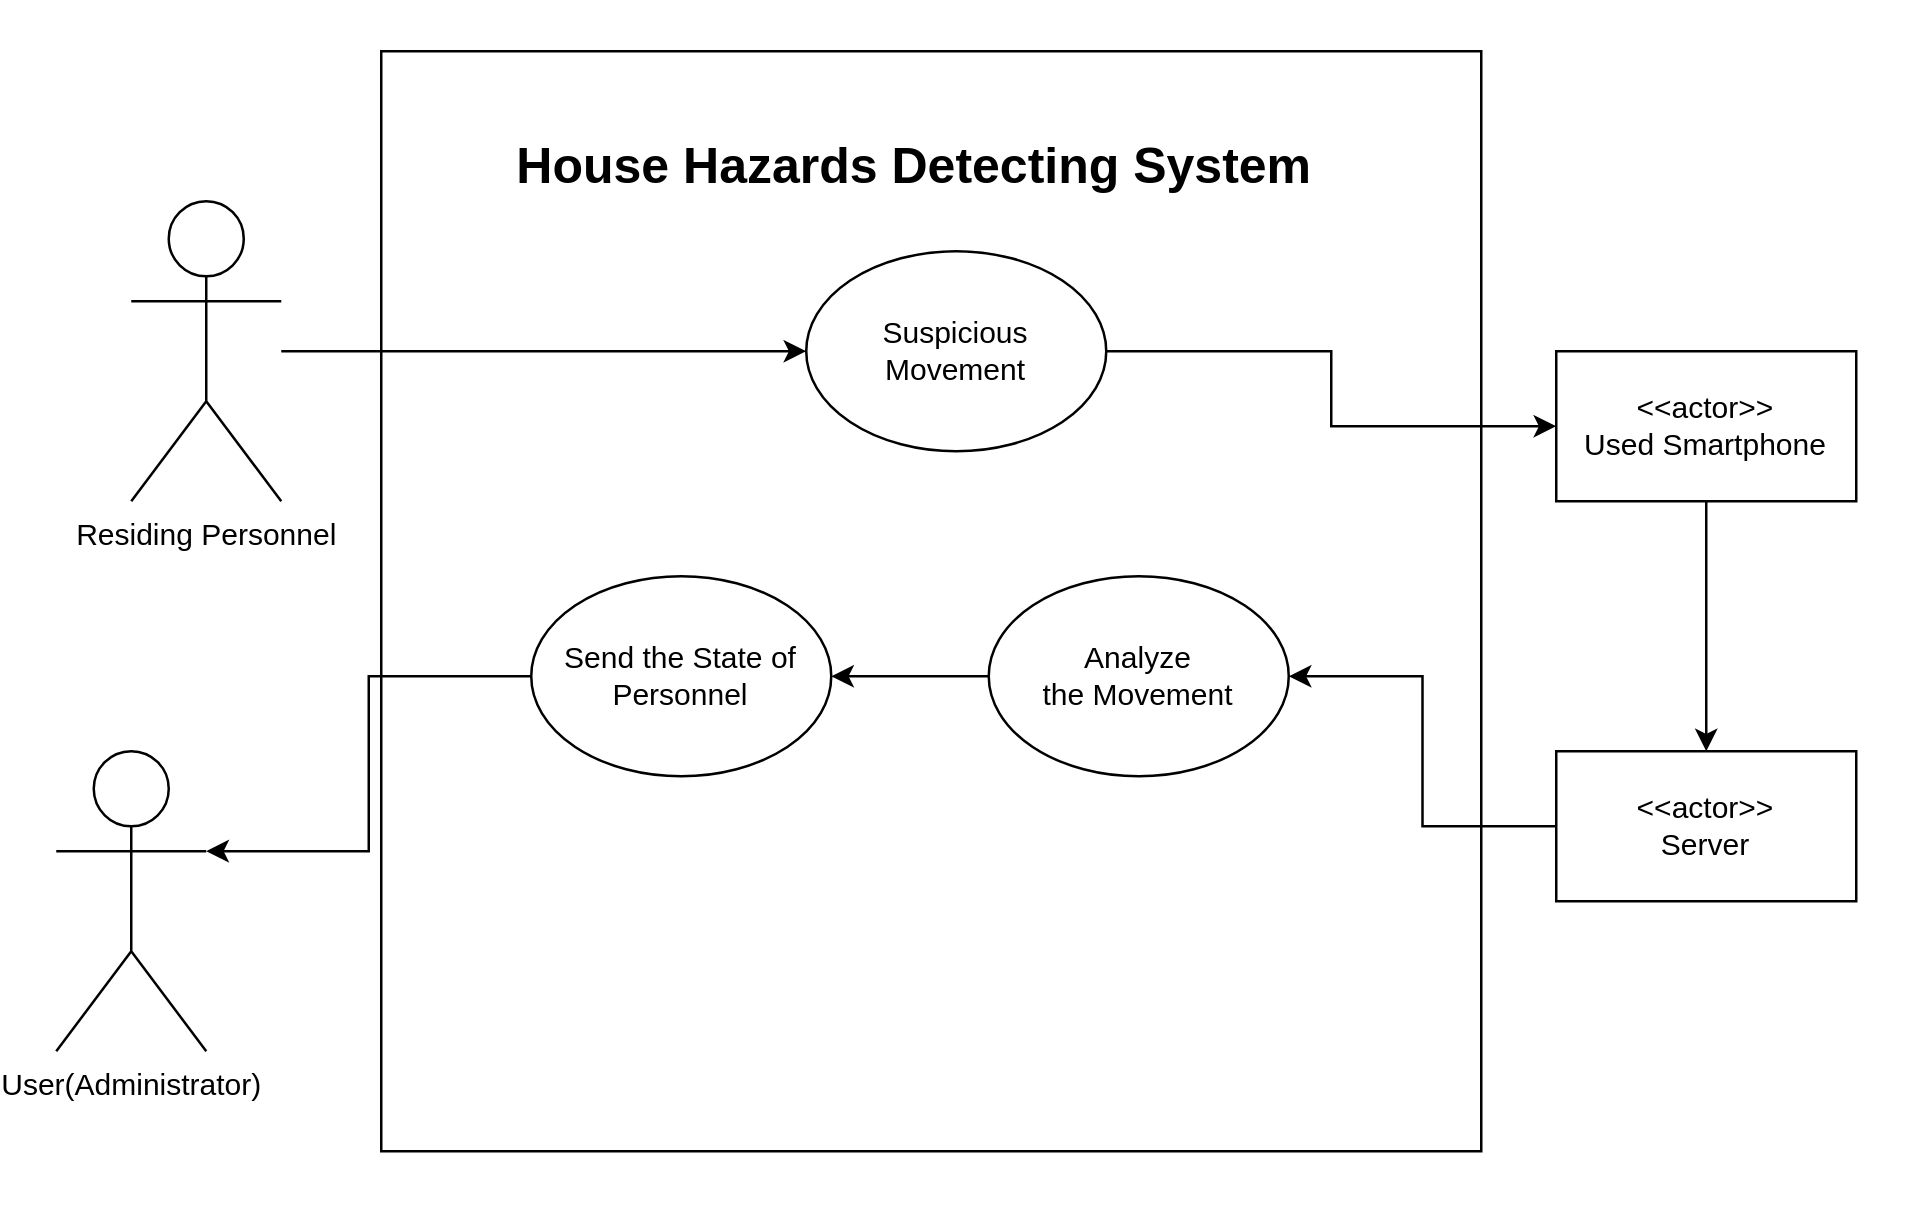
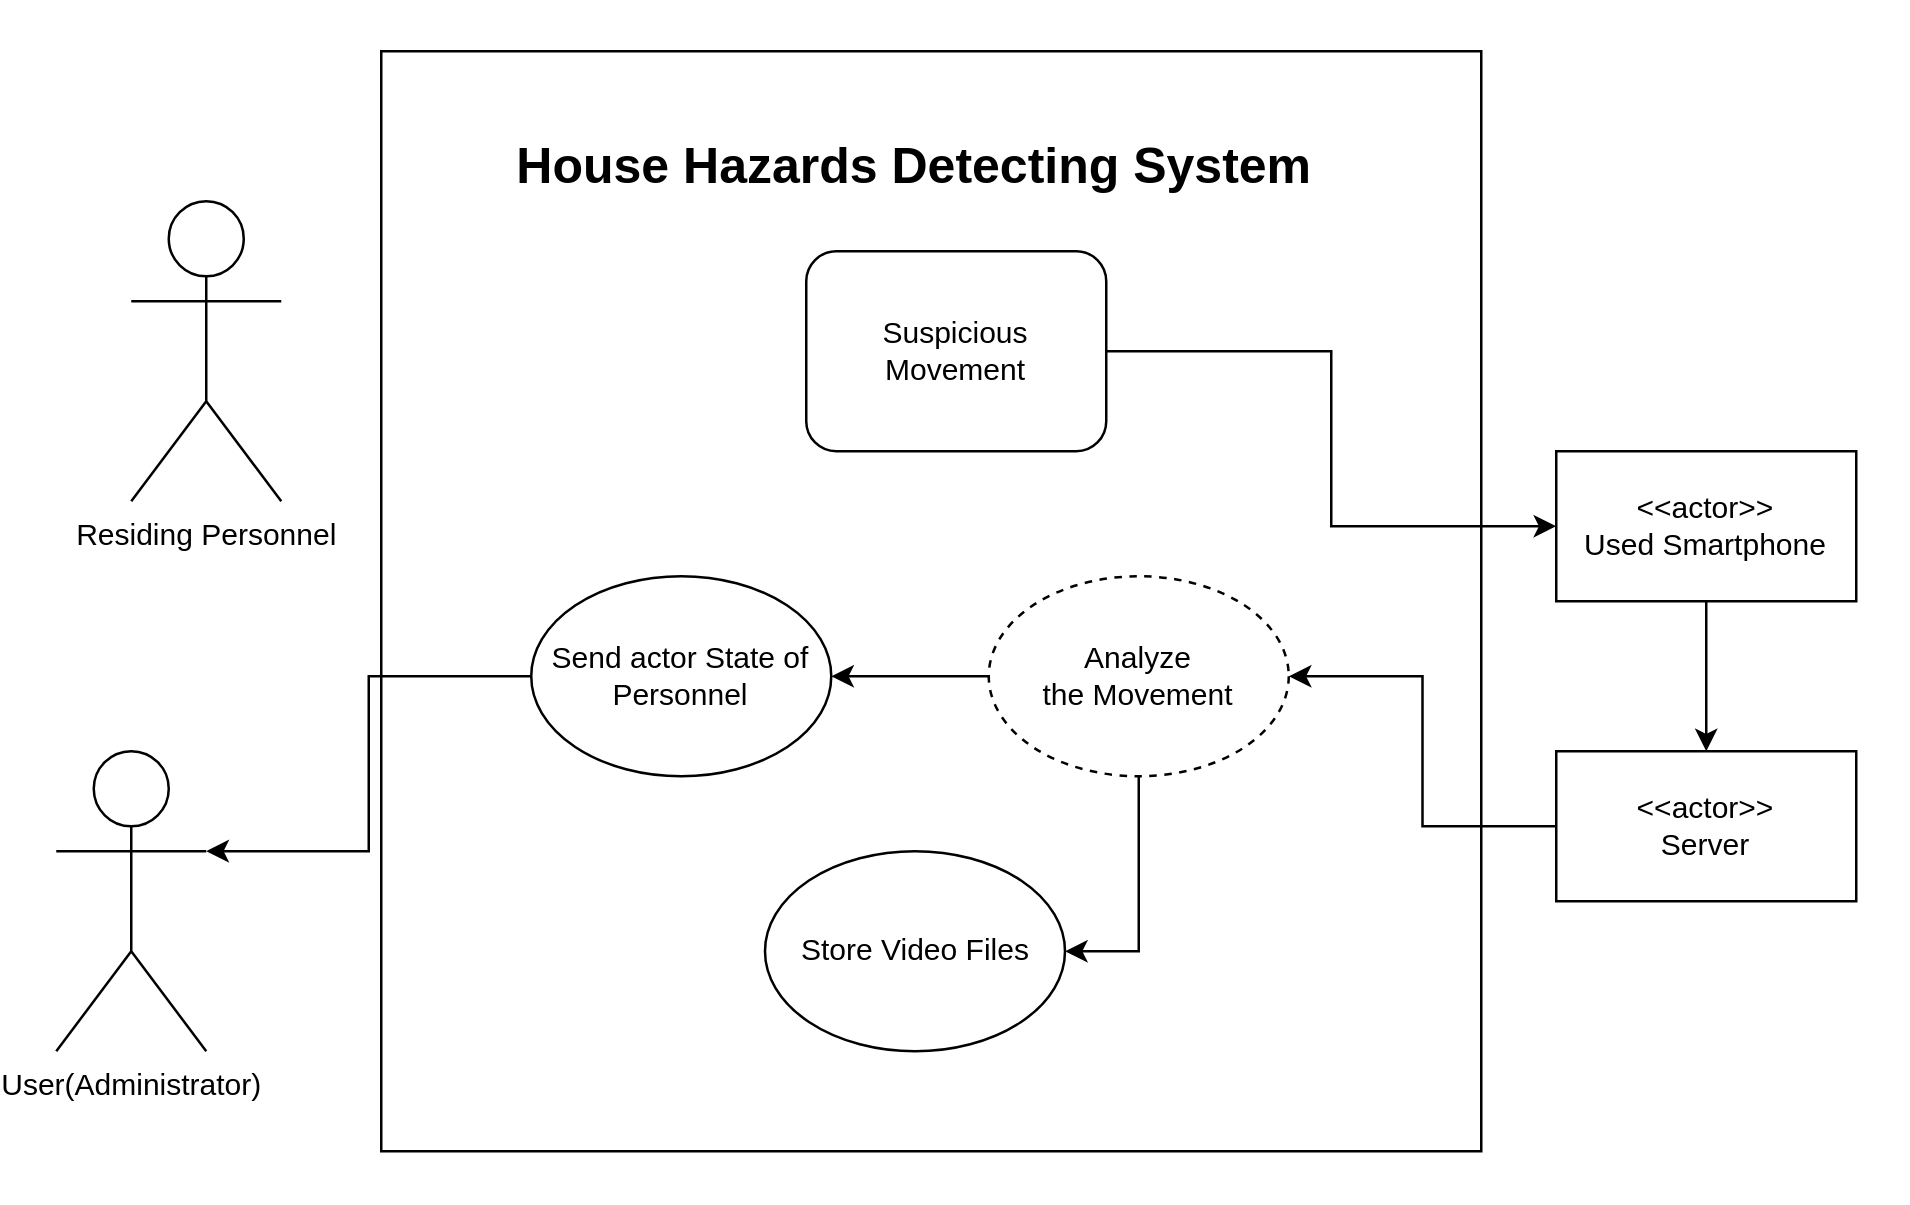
  <mxCell id="0" />
  <mxCell id="1" parent="0" />
  <mxCell id="2" value="" style="rounded=0;whiteSpace=wrap;html=1;" vertex="1" parent="1"><mxGeometry x="150" y="20" width="440" height="440" as="geometry" /></mxCell>
  <mxCell id="3" value="User(Administrator)" style="shape=umlActor;verticalLabelPosition=bottom;labelBackgroundColor=#ffffff;verticalAlign=top;html=1;outlineConnect=0;" vertex="1" parent="1"><mxGeometry x="20" y="300" width="60" height="120" as="geometry" /></mxCell>
- <mxCell id="4" style="edgeStyle=orthogonalEdgeStyle;rounded=0;orthogonalLoop=1;jettySize=auto;html=1;" edge="1" parent="1" source="5" target="8"><mxGeometry relative="1" as="geometry" /></mxCell>
  <mxCell id="5" value="Residing Personnel" style="shape=umlActor;verticalLabelPosition=bottom;labelBackgroundColor=#ffffff;verticalAlign=top;html=1;outlineConnect=0;" vertex="1" parent="1"><mxGeometry x="50" y="80" width="60" height="120" as="geometry" /></mxCell>
  <mxCell id="6" value="&lt;b&gt;&lt;font style=&quot;font-size: 20px&quot;&gt;House Hazards Detecting System&lt;/font&gt;&lt;/b&gt;" style="text;html=1;strokeColor=none;fillColor=none;align=center;verticalAlign=middle;whiteSpace=wrap;rounded=0;" vertex="1" parent="1"><mxGeometry x="157" y="30" width="413" height="70" as="geometry" /></mxCell>
  <mxCell id="7" style="edgeStyle=orthogonalEdgeStyle;rounded=0;orthogonalLoop=1;jettySize=auto;html=1;exitX=1;exitY=0.5;exitDx=0;exitDy=0;" edge="1" parent="1" source="8" target="10"><mxGeometry relative="1" as="geometry" /></mxCell>
- <mxCell id="8" value="&lt;div&gt;Suspicious &lt;br&gt;&lt;/div&gt;&lt;div&gt;Movement&lt;/div&gt;" style="ellipse;whiteSpace=wrap;html=1;" vertex="1" parent="1"><mxGeometry x="320" y="100" width="120" height="80" as="geometry" /></mxCell>
+ <mxCell id="8" value="&lt;div&gt;Suspicious &lt;br&gt;&lt;/div&gt;&lt;div&gt;Movement&lt;/div&gt;" style="whiteSpace=wrap;html=1;rounded=1;" vertex="1" parent="1"><mxGeometry x="320" y="100" width="120" height="80" as="geometry" /></mxCell>
  <mxCell id="9" style="edgeStyle=orthogonalEdgeStyle;rounded=0;orthogonalLoop=1;jettySize=auto;html=1;exitX=0.5;exitY=1;exitDx=0;exitDy=0;entryX=0.5;entryY=0;entryDx=0;entryDy=0;" edge="1" parent="1" source="10" target="12"><mxGeometry relative="1" as="geometry" /></mxCell>
- <mxCell id="10" value="&lt;div&gt;&amp;lt;&amp;lt;actor&amp;gt;&amp;gt;&lt;br&gt;&lt;/div&gt;&lt;div&gt;Used Smartphone&lt;/div&gt;" style="rounded=0;whiteSpace=wrap;html=1;" vertex="1" parent="1"><mxGeometry x="620" y="140" width="120" height="60" as="geometry" /></mxCell>
+ <mxCell id="10" value="&lt;div&gt;&amp;lt;&amp;lt;actor&amp;gt;&amp;gt;&lt;br&gt;&lt;/div&gt;&lt;div&gt;Used Smartphone&lt;/div&gt;" style="rounded=0;whiteSpace=wrap;html=1;" vertex="1" parent="1"><mxGeometry x="620" y="180" width="120" height="60" as="geometry" /></mxCell>
  <mxCell id="11" style="edgeStyle=orthogonalEdgeStyle;rounded=0;orthogonalLoop=1;jettySize=auto;html=1;exitX=0;exitY=0.5;exitDx=0;exitDy=0;entryX=1;entryY=0.5;entryDx=0;entryDy=0;" edge="1" parent="1" source="12" target="18"><mxGeometry relative="1" as="geometry" /></mxCell>
  <mxCell id="12" value="&lt;div&gt;&amp;lt;&amp;lt;actor&amp;gt;&amp;gt;&lt;/div&gt;&lt;div&gt;Server&lt;br&gt;&lt;/div&gt;" style="rounded=0;whiteSpace=wrap;html=1;" vertex="1" parent="1"><mxGeometry x="620" y="300" width="120" height="60" as="geometry" /></mxCell>
  <mxCell id="13" style="edgeStyle=orthogonalEdgeStyle;rounded=0;orthogonalLoop=1;jettySize=auto;html=1;exitX=0;exitY=0.5;exitDx=0;exitDy=0;entryX=1;entryY=0.333;entryDx=0;entryDy=0;entryPerimeter=0;" edge="1" parent="1" source="14" target="3"><mxGeometry relative="1" as="geometry" /></mxCell>
- <mxCell id="14" value="Send the State of Personnel" style="ellipse;whiteSpace=wrap;html=1;" vertex="1" parent="1"><mxGeometry x="210" y="230" width="120" height="80" as="geometry" /></mxCell>
+ <mxCell id="14" value="Send actor State of Personnel" style="ellipse;whiteSpace=wrap;html=1;" vertex="1" parent="1"><mxGeometry x="210" y="230" width="120" height="80" as="geometry" /></mxCell>
+ <mxCell id="15" value="Store Video Files" style="ellipse;whiteSpace=wrap;html=1;" vertex="1" parent="1"><mxGeometry x="303.5" y="340" width="120" height="80" as="geometry" /></mxCell>
+ <mxCell id="16" style="edgeStyle=orthogonalEdgeStyle;rounded=0;orthogonalLoop=1;jettySize=auto;html=1;exitX=0.5;exitY=1;exitDx=0;exitDy=0;entryX=1;entryY=0.5;entryDx=0;entryDy=0;" edge="1" parent="1" source="18" target="15"><mxGeometry relative="1" as="geometry" /></mxCell>
  <mxCell id="17" style="edgeStyle=orthogonalEdgeStyle;rounded=0;orthogonalLoop=1;jettySize=auto;html=1;exitX=0;exitY=0.5;exitDx=0;exitDy=0;entryX=1;entryY=0.5;entryDx=0;entryDy=0;" edge="1" parent="1" source="18" target="14"><mxGeometry relative="1" as="geometry" /></mxCell>
- <mxCell id="18" value="&lt;div&gt;Analyze &lt;br&gt;&lt;/div&gt;&lt;div&gt;the Movement&lt;/div&gt;" style="ellipse;whiteSpace=wrap;html=1;" vertex="1" parent="1"><mxGeometry x="393" y="230" width="120" height="80" as="geometry" /></mxCell>
+ <mxCell id="18" value="&lt;div&gt;Analyze &lt;br&gt;&lt;/div&gt;&lt;div&gt;the Movement&lt;/div&gt;" style="ellipse;whiteSpace=wrap;html=1;dashed=1;" vertex="1" parent="1"><mxGeometry x="393" y="230" width="120" height="80" as="geometry" /></mxCell>
